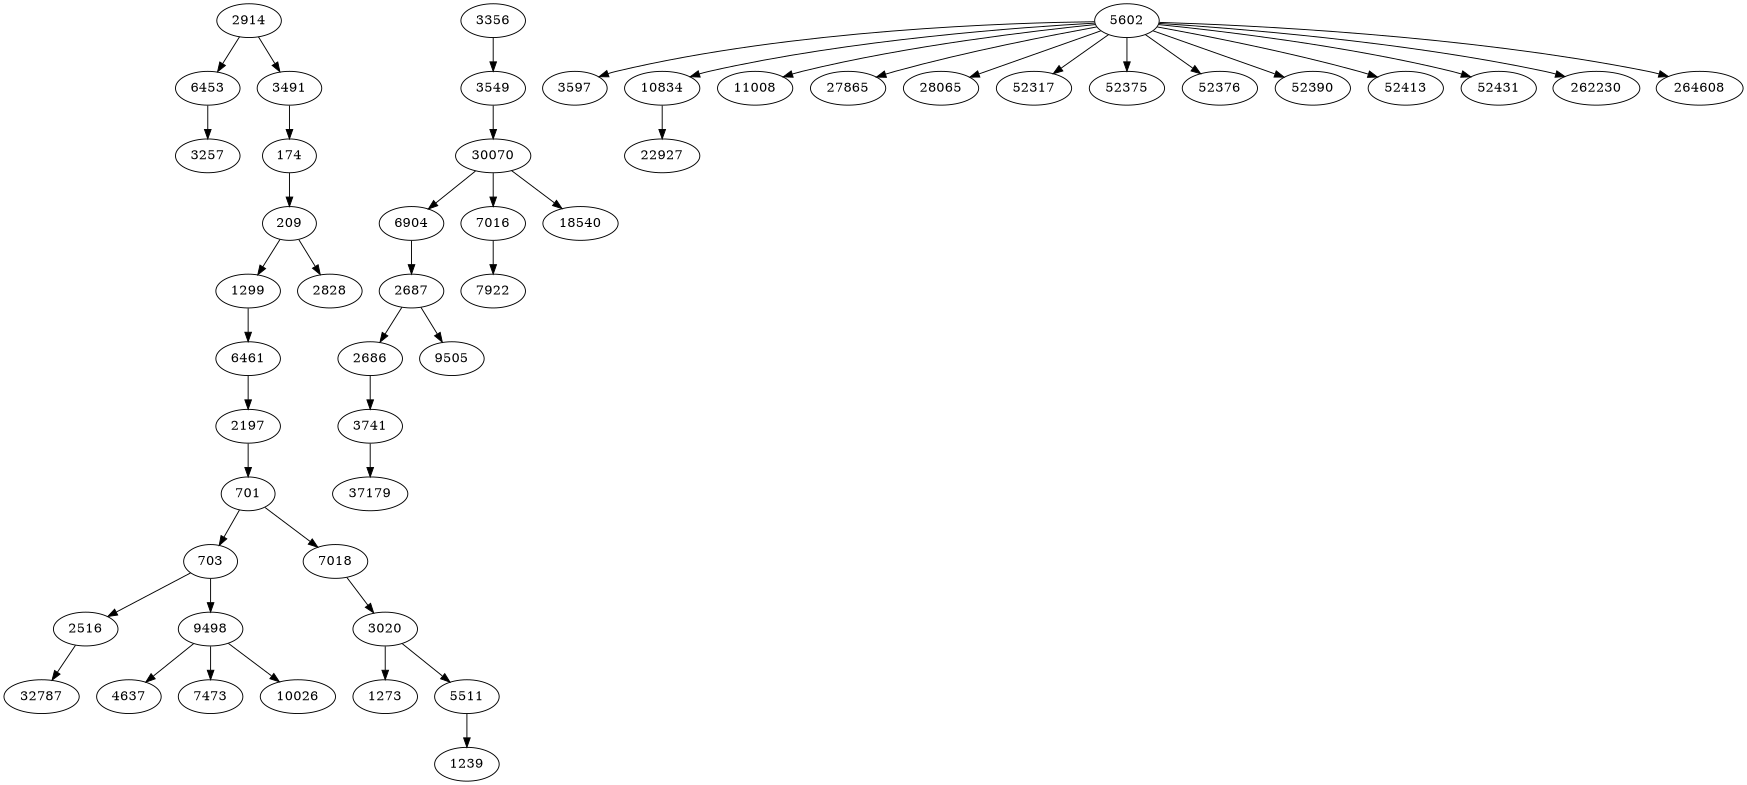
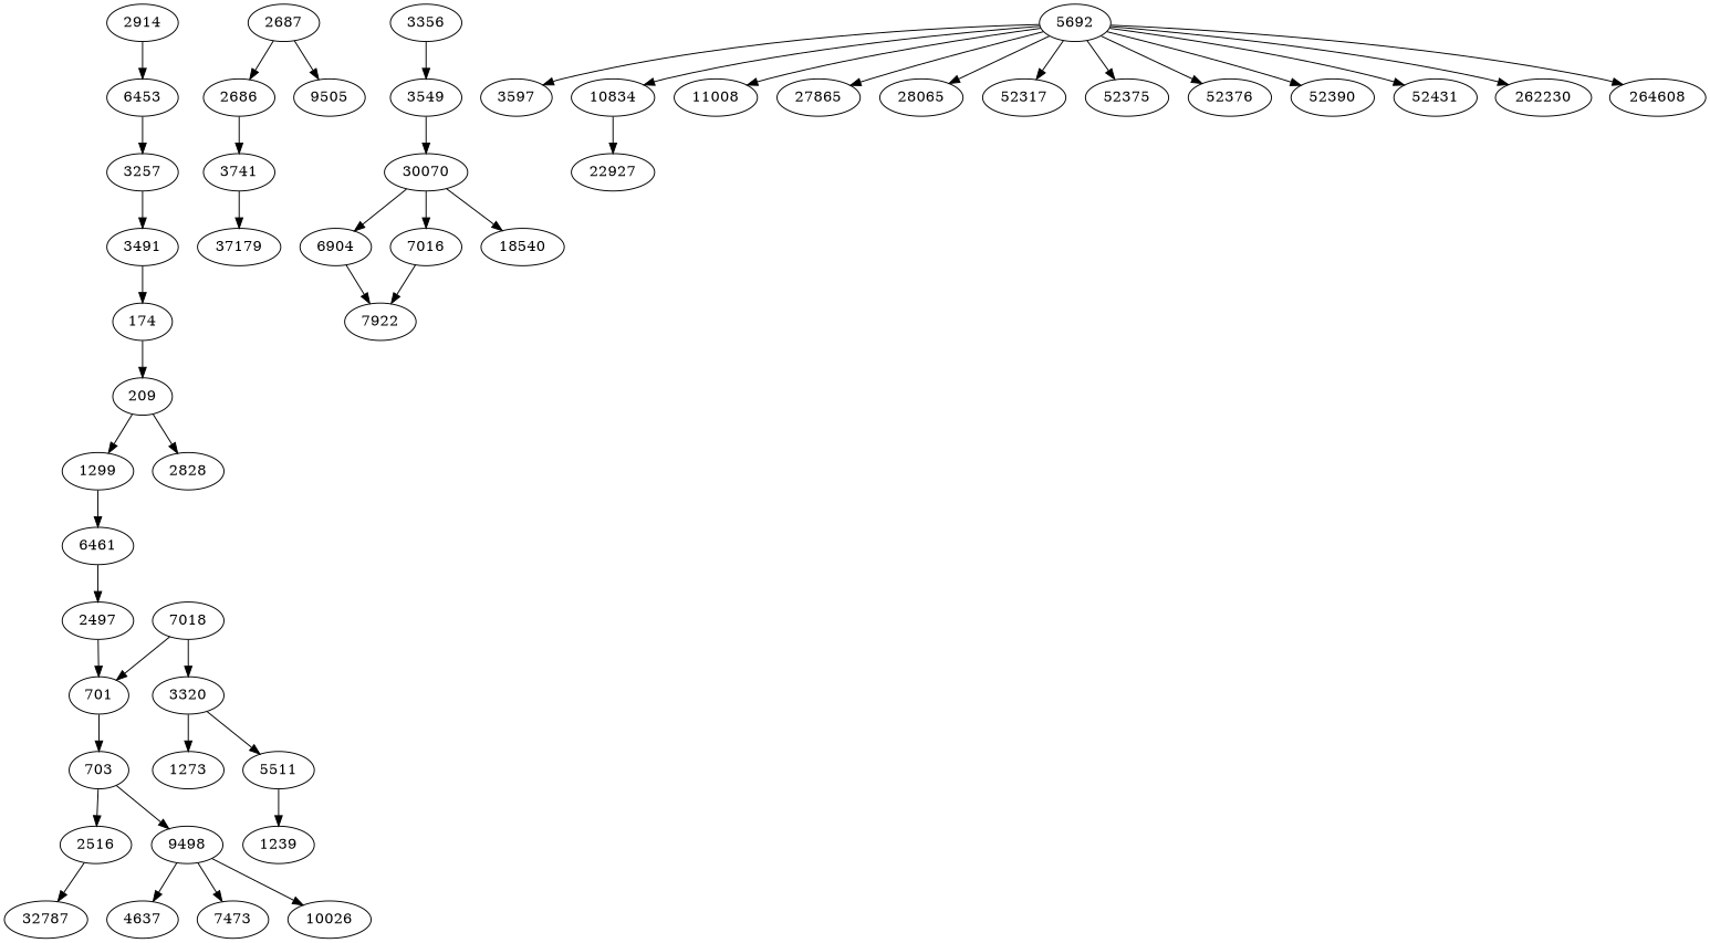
  digraph {
    174
    209
    1299
    2828
    6461
    701
    703
    7018
    2516
    9498
-   3320 [label=3020]
+   3320
    32787
    4637
    7473
    10026
-   2497 [label=2197]
+   2497
    2686
    3741
    37179
    2687
    9505
    2914
    6453
    3257
    3491
    1273
    5511
    1239
    3356
    3549
    30070
    6904
    7016
    18540
-   5692 [label=5602]
+   5692
    3597
    10834
    11008
    27865
    28065
    52317
    52375
    52376
    n44 [label=52390]
-   52413
    52431
    262230
    264608
    22927
    7922
    174 -> 209
    209 -> 1299
    209 -> 2828
    1299 -> 6461
    6461 -> 2497
    701 -> 703
-   701 -> 7018
+   7018 -> 701
    703 -> 2516
    703 -> 9498
    7018 -> 3320
    2516 -> 32787
    9498 -> 4637
    9498 -> 7473
    9498 -> 10026
    3320 -> 1273
    3320 -> 5511
    2497 -> 701
    2686 -> 3741
    3741 -> 37179
    2687 -> 2686
    2687 -> 9505
    2914 -> 6453
    6453 -> 3257
-   2914 -> 3491
+   3257 -> 3491
    3491 -> 174
    5511 -> 1239
    3356 -> 3549
    3549 -> 30070
    30070 -> 6904
    30070 -> 7016
    30070 -> 18540
-   6904 -> 2687
+   6904 -> 7922
    7016 -> 7922
    5692 -> 3597
    5692 -> 10834
    5692 -> 11008
    5692 -> 27865
    5692 -> 28065
    5692 -> 52317
    5692 -> 52375
    5692 -> 52376
    5692 -> n44
-   5692 -> 52413
    5692 -> 52431
    5692 -> 262230
    5692 -> 264608
    10834 -> 22927
  }
